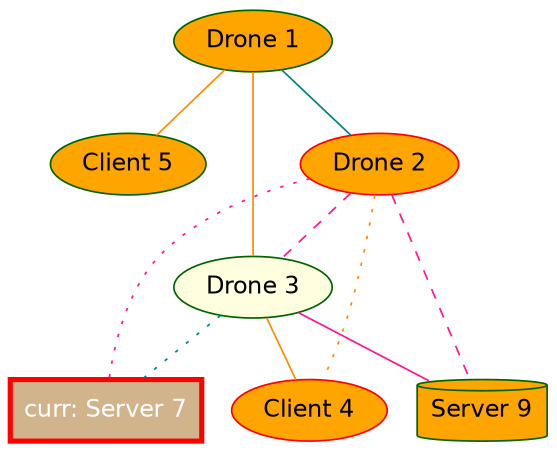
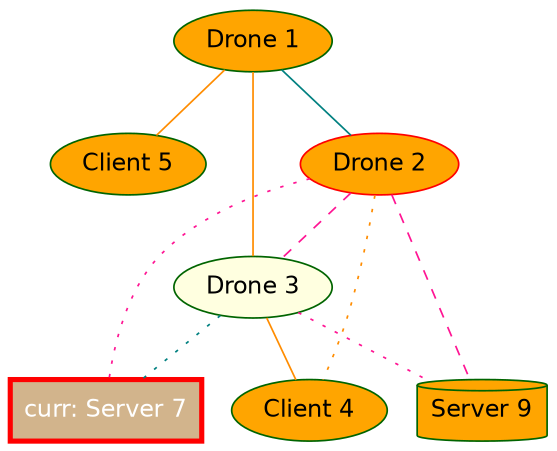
  graph {
    node [color=darkgreen fillcolor=orange fontcolor=black fontname=Helvetica penwidth=1 shape=ellipse style=filled]
    edge [color=darkorange style=solid]
    n1 [label="Drone 1"]
    n2 [label="Client 5" shape=oval]
    n3 [color=red label="Drone 2"]
    n4 [fillcolor=lightyellow label="Drone 3"]
    n5 [color=red fillcolor=tan fontcolor=white label="curr: Server 7" penwidth=3 shape=box]
-   n6 [color=red label="Client 4" shape=oval]
+   n6 [label="Client 4" shape=oval]
    n7 [label="Server 9" shape=cylinder]
    n1 -- n2
    n1 -- n3 [color=teal]
    n1 -- n4
    n3 -- n4 [color=deeppink style=dashed]
    n3 -- n5 [color=deeppink style=dotted]
    n3 -- n6 [style=dotted]
    n3 -- n7 [color=deeppink style=dashed]
    n4 -- n5 [color=teal style=dotted]
    n4 -- n6
-   n4 -- n7 [color=deeppink]
+   n4 -- n7 [color=deeppink style=dotted]
  }
